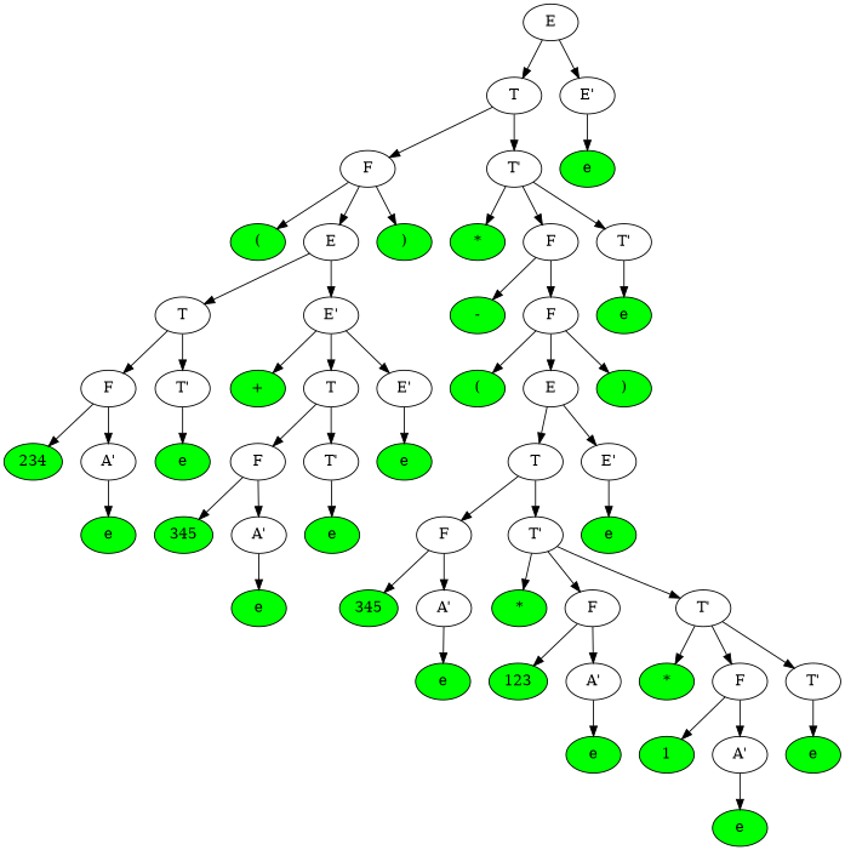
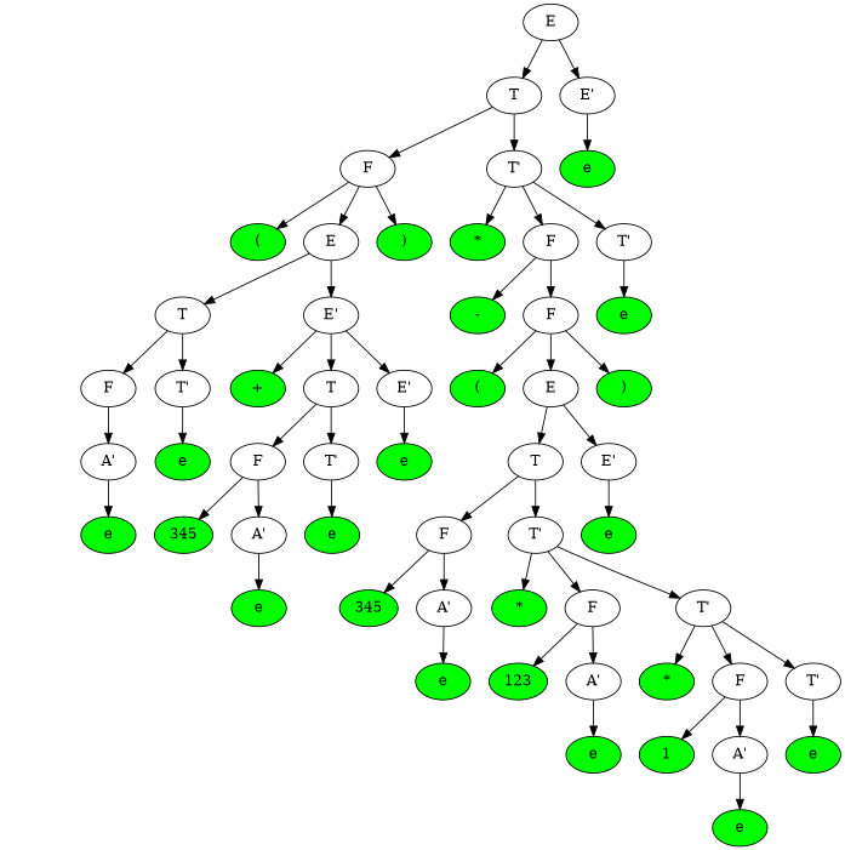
  digraph {
    ordering=out
    n1 [label=E]
    n2 [label=T]
    n3 [label="E'"]
    n4 [label=F]
    n5 [label="T'"]
    n6 [fillcolor=green label="(" style=filled]
    n7 [label=E]
    n8 [fillcolor=green label=")" style=filled]
    n9 [label=T]
    n10 [label="E'"]
    n11 [label=F]
    n12 [label="T'"]
-   n13 [fillcolor=green label=234 style=filled]
    n14 [label="A'"]
    n15 [fillcolor=green label=e style=filled]
    n16 [fillcolor=green label=e style=filled]
    n17 [fillcolor=green label="+" style=filled]
    n18 [label=T]
    n19 [label="E'"]
    n20 [label=F]
    n21 [label="T'"]
    n22 [fillcolor=green label=345 style=filled]
    n23 [label="A'"]
    n24 [fillcolor=green label=e style=filled]
    n25 [fillcolor=green label=e style=filled]
    n26 [fillcolor=green label=e style=filled]
    n27 [fillcolor=green label="*" style=filled]
    n28 [label=F]
    n29 [label="T'"]
    n30 [fillcolor=green label="-" style=filled]
    n31 [label=F]
    n32 [fillcolor=green label="(" style=filled]
    n33 [label=E]
    n34 [fillcolor=green label=")" style=filled]
    n35 [label=T]
    n36 [label="E'"]
    n37 [label=F]
    n38 [label="T'"]
    n39 [fillcolor=green label=345 style=filled]
    n40 [label="A'"]
    n41 [fillcolor=green label=e style=filled]
    n42 [fillcolor=green label="*" style=filled]
    n43 [label=F]
    n44 [label="T'"]
    n45 [fillcolor=green label=123 style=filled]
    n46 [label="A'"]
    n47 [fillcolor=green label=e style=filled]
    n48 [fillcolor=green label="*" style=filled]
    n49 [label=F]
    n50 [label="T'"]
    n51 [fillcolor=green label=1 style=filled]
    n52 [label="A'"]
    n53 [fillcolor=green label=e style=filled]
    n54 [fillcolor=green label=e style=filled]
    n55 [fillcolor=green label=e style=filled]
    n56 [fillcolor=green label=e style=filled]
    n57 [fillcolor=green label=e style=filled]
    n1 -> n2
    n1 -> n3
    n2 -> n4
    n2 -> n5
    n3 -> n57
    n4 -> n6
    n4 -> n7
    n4 -> n8
    n5 -> n27
    n5 -> n28
    n5 -> n29
    n7 -> n9
    n7 -> n10
    n9 -> n11
    n9 -> n12
    n10 -> n17
    n10 -> n18
    n10 -> n19
-   n11 -> n13
    n11 -> n14
    n12 -> n16
    n14 -> n15
    n18 -> n20
    n18 -> n21
    n19 -> n26
    n20 -> n22
    n20 -> n23
    n21 -> n25
    n23 -> n24
    n28 -> n30
    n28 -> n31
    n29 -> n56
    n31 -> n32
    n31 -> n33
    n31 -> n34
    n33 -> n35
    n33 -> n36
    n35 -> n37
    n35 -> n38
    n36 -> n55
    n37 -> n39
    n37 -> n40
    n38 -> n42
    n38 -> n43
    n38 -> n44
    n40 -> n41
    n43 -> n45
    n43 -> n46
    n44 -> n48
    n44 -> n49
    n44 -> n50
    n46 -> n47
    n49 -> n51
    n49 -> n52
    n50 -> n54
    n52 -> n53
  }
